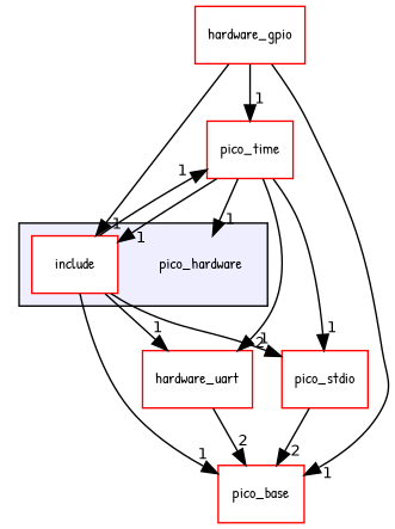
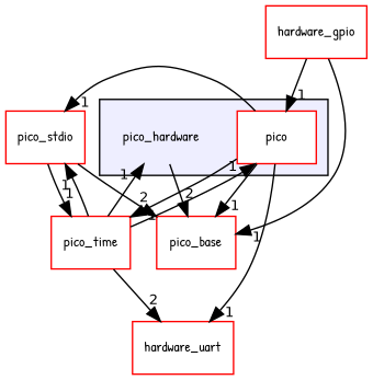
  digraph {
    compound=true
    fontname="Patrick Hand"
    node [fontname="Patrick Hand" fontsize=10 shape=box color=red fillcolor=white style=filled]
    edge [fontname="Patrick Hand" headlabel=1 labeldistance=1.5 labelfontname=Helvetica labelfontsize=10]
    n1 [label=pico_hardware shape=plaintext color="" fillcolor="" style=""]
-   n2 [label=include]
+   n2 [label=pico]
    n3 [label=hardware_uart]
    n4 [label=pico_base]
    n5 [label=pico_time]
    n6 [label=pico_stdio]
    n7 [label=hardware_gpio]
    subgraph cluster_1 {
      bgcolor="#eeeeff"
      pencolor=black
      n1
      n2
    }
    n2 -> n3
    n2 -> n4
    n2 -> n5
    n2 -> n6
-   n3 -> n4 [headlabel=2]
+   n1 -> n4 [headlabel=2]
    n5 -> n1
    n5 -> n2
    n5 -> n3 [headlabel=2]
    n5 -> n6
    n6 -> n4 [headlabel=2]
-   n7 -> n5
+   n6 -> n5
    n7 -> n2
    n7 -> n4
  }
